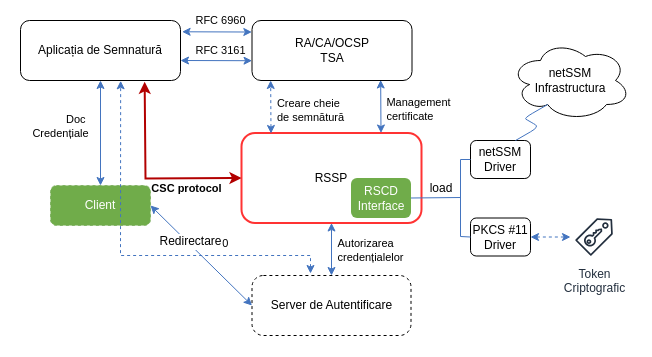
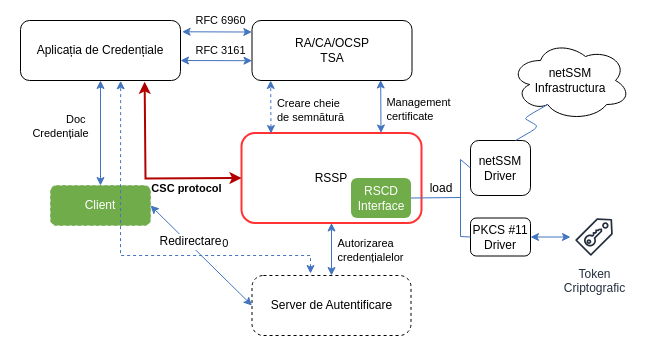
  <mxCell id="0" />
  <mxCell id="1" parent="0" />
  <mxCell id="2" value="RSSP" style="rounded=1;whiteSpace=wrap;html=1;strokeColor=#FF3333;fillColor=none;strokeWidth=2;" vertex="1" parent="1"><mxGeometry x="241" y="132.5" width="180" height="90" as="geometry" /></mxCell>
  <mxCell id="3" value="RSCD Interface" style="rounded=1;whiteSpace=wrap;html=1;fillColor=#70ac4a;strokeColor=none;fontColor=#ffffff;" vertex="1" parent="1"><mxGeometry x="350.5" y="177.5" width="60" height="40" as="geometry" /></mxCell>
- <mxCell id="4" value="&lt;span&gt;Aplicația de Semnatură&lt;/span&gt;&lt;br&gt;" style="rounded=1;whiteSpace=wrap;html=1;fillColor=none;" vertex="1" parent="1"><mxGeometry x="20" y="20" width="160" height="60" as="geometry" /></mxCell>
+ <mxCell id="4" value="&lt;span&gt;Aplicația de Credențiale&lt;/span&gt;&lt;br&gt;" style="rounded=1;whiteSpace=wrap;html=1;fillColor=none;" vertex="1" parent="1"><mxGeometry x="20" y="20" width="160" height="60" as="geometry" /></mxCell>
  <mxCell id="5" value="Server de Autentificare" style="rounded=1;whiteSpace=wrap;html=1;fillColor=none;dashed=1;arcSize=19;" vertex="1" parent="1"><mxGeometry x="251.5" y="275" width="159" height="60" as="geometry" /></mxCell>
  <mxCell id="6" value="CSC protocol" style="endArrow=classic;startArrow=classic;html=1;entryX=0;entryY=0.5;entryDx=0;entryDy=0;exitX=0.776;exitY=1.021;exitDx=0;exitDy=0;fillColor=#e51400;strokeColor=#B20000;fontStyle=1;rounded=0;exitPerimeter=0;strokeWidth=2;" edge="1" parent="1" source="4" target="2"><mxGeometry x="0.427" y="-10" width="50" height="50" relative="1" as="geometry"><mxPoint x="144.667" y="115.833" as="sourcePoint" /><mxPoint x="320" y="475" as="targetPoint" /><Array as="points"><mxPoint x="145" y="178" /></Array><mxPoint as="offset" /></mxGeometry></mxCell>
  <mxCell id="7" value="&lt;font color=&quot;#ffffff&quot;&gt;Client&lt;/font&gt;&lt;br&gt;" style="rounded=1;whiteSpace=wrap;html=1;dashed=1;fillColor=#70AC4A;gradientColor=none;strokeColor=#82b366;" vertex="1" parent="1"><mxGeometry x="50" y="185" width="100" height="40" as="geometry" /></mxCell>
  <mxCell id="8" value="&lt;div style=&quot;text-align: right&quot;&gt;Doc&amp;nbsp;&lt;/div&gt;&lt;div style=&quot;text-align: right&quot;&gt;Credențiale&lt;/div&gt;" style="endArrow=classic;startArrow=classic;html=1;entryX=0.5;entryY=1;entryDx=0;entryDy=0;exitX=0.5;exitY=0;exitDx=0;exitDy=0;strokeColor=#4374BF;" edge="1" parent="1" source="7" target="4"><mxGeometry x="0.124" y="40" width="50" height="50" relative="1" as="geometry"><mxPoint x="40" y="405" as="sourcePoint" /><mxPoint x="99.667" y="115" as="targetPoint" /><mxPoint as="offset" /></mxGeometry></mxCell>
  <mxCell id="9" value="OAuth 2.0" style="endArrow=classic;startArrow=classic;html=1;entryX=0;entryY=0.5;entryDx=0;entryDy=0;exitX=1;exitY=0.5;exitDx=0;exitDy=0;strokeColor=#4374BF;" edge="1" parent="1" source="7" target="5"><mxGeometry x="-0.084" y="10" width="50" height="50" relative="1" as="geometry"><mxPoint x="160" y="305" as="sourcePoint" /><mxPoint x="291" y="305" as="targetPoint" /><Array as="points" /><mxPoint as="offset" /></mxGeometry></mxCell>
  <mxCell id="10" value="" style="endArrow=classic;startArrow=classic;html=1;entryX=0.626;entryY=1.005;entryDx=0;entryDy=0;entryPerimeter=0;rounded=0;dashed=1;strokeColor=#4374BF;" edge="1" parent="1" target="4"><mxGeometry width="50" height="50" relative="1" as="geometry"><mxPoint x="310" y="273" as="sourcePoint" /><mxPoint x="119.667" y="116.667" as="targetPoint" /><Array as="points"><mxPoint x="310" y="255" /><mxPoint x="120" y="255" /></Array></mxGeometry></mxCell>
  <mxCell id="11" value="Redirectare" style="text;html=1;resizable=0;points=[];align=center;verticalAlign=middle;labelBackgroundColor=#ffffff;" vertex="1" connectable="0" parent="10"><mxGeometry x="-0.197" y="1" relative="1" as="geometry"><mxPoint x="15.5" y="-16" as="offset" /></mxGeometry></mxCell>
  <mxCell id="12" value="RA/CA/OCSP&lt;br&gt;TSA" style="rounded=1;whiteSpace=wrap;html=1;fillColor=none;gradientColor=none;" vertex="1" parent="1"><mxGeometry x="251.5" y="20" width="160" height="60" as="geometry" /></mxCell>
  <mxCell id="13" value="RFC 6960" style="endArrow=classic;startArrow=classic;html=1;strokeColor=#4374BF;entryX=-0.001;entryY=0.192;entryDx=0;entryDy=0;exitX=1.01;exitY=0.188;exitDx=0;exitDy=0;exitPerimeter=0;entryPerimeter=0;" edge="1" parent="1" source="4" target="12"><mxGeometry x="0.094" y="11" width="50" height="50" relative="1" as="geometry"><mxPoint x="137.5" y="35" as="sourcePoint" /><mxPoint x="17.5" y="360" as="targetPoint" /><mxPoint as="offset" /></mxGeometry></mxCell>
  <mxCell id="14" value="RFC 3161" style="endArrow=classic;startArrow=classic;html=1;strokeColor=#4374BF;entryX=0;entryY=0.25;entryDx=0;entryDy=0;" edge="1" parent="1"><mxGeometry x="0.117" y="10" width="50" height="50" relative="1" as="geometry"><mxPoint x="180" y="60" as="sourcePoint" /><mxPoint x="251.534" y="60.207" as="targetPoint" /><mxPoint as="offset" /></mxGeometry></mxCell>
  <mxCell id="15" value="PKCS #11&lt;br&gt;Driver&lt;br&gt;" style="rounded=1;whiteSpace=wrap;html=1;fillColor=none;gradientColor=none;" vertex="1" parent="1"><mxGeometry x="470" y="217.5" width="60" height="38" as="geometry" /></mxCell>
- <mxCell id="16" value="netSSM&lt;br&gt;Driver&lt;br&gt;" style="rounded=1;whiteSpace=wrap;html=1;fillColor=none;gradientColor=none;" vertex="1" parent="1"><mxGeometry x="470" y="140" width="60" height="38" as="geometry" /></mxCell>
+ <mxCell id="16" value="netSSM&lt;br&gt;Driver&lt;br&gt;" style="rounded=1;whiteSpace=wrap;html=1;fillColor=none;gradientColor=none;" vertex="1" parent="1"><mxGeometry x="470" y="140" width="60" height="55" as="geometry" /></mxCell>
  <mxCell id="17" value="" style="endArrow=none;html=1;strokeColor=#4374BF;strokeWidth=1;entryX=0;entryY=0.5;entryDx=0;entryDy=0;exitX=1;exitY=0.5;exitDx=0;exitDy=0;rounded=0;" edge="1" parent="1" source="3" target="15"><mxGeometry x="-0.407" y="7" width="50" height="50" relative="1" as="geometry"><mxPoint x="440" y="237" as="sourcePoint" /><mxPoint x="210" y="360" as="targetPoint" /><Array as="points"><mxPoint x="460" y="197" /><mxPoint x="460" y="236" /></Array><mxPoint as="offset" /></mxGeometry></mxCell>
  <mxCell id="18" value="" style="endArrow=none;html=1;strokeColor=#4374BF;strokeWidth=1;exitX=0;exitY=0.5;exitDx=0;exitDy=0;rounded=0;" edge="1" parent="1" source="16"><mxGeometry width="50" height="50" relative="1" as="geometry"><mxPoint x="450" y="159.04" as="sourcePoint" /><mxPoint x="460" y="200" as="targetPoint" /><Array as="points"><mxPoint x="460" y="159" /></Array></mxGeometry></mxCell>
  <mxCell id="19" value="load" style="text;html=1;strokeColor=none;fillColor=none;align=center;verticalAlign=middle;whiteSpace=wrap;rounded=0;" vertex="1" parent="1"><mxGeometry x="421" y="178" width="40" height="20" as="geometry" /></mxCell>
  <mxCell id="20" value="netSSM&lt;br&gt;Infrastructura&lt;br&gt;" style="ellipse;shape=cloud;whiteSpace=wrap;html=1;strokeColor=#000000;strokeWidth=1;fillColor=none;gradientColor=none;" vertex="1" parent="1"><mxGeometry x="510" y="40" width="120" height="80" as="geometry" /></mxCell>
  <mxCell id="21" value="" style="edgeStyle=isometricEdgeStyle;endArrow=none;html=1;strokeColor=#4374BF;strokeWidth=1;entryX=0.31;entryY=0.8;entryDx=0;entryDy=0;entryPerimeter=0;exitX=0.75;exitY=0;exitDx=0;exitDy=0;" edge="1" parent="1" source="16" target="20"><mxGeometry width="50" height="100" relative="1" as="geometry"><mxPoint x="550" y="270" as="sourcePoint" /><mxPoint x="600" y="170" as="targetPoint" /></mxGeometry></mxCell>
  <mxCell id="22" value="Token &lt;br&gt;Criptografic&lt;br&gt;" style="outlineConnect=0;fontColor=#232F3E;gradientColor=none;strokeColor=#232F3E;fillColor=#ffffff;dashed=0;verticalLabelPosition=bottom;verticalAlign=top;align=center;html=1;fontSize=12;fontStyle=0;aspect=fixed;shape=mxgraph.aws4.resourceIcon;resIcon=mxgraph.aws4.saml_token;" vertex="1" parent="1"><mxGeometry x="570" y="213" width="47" height="47" as="geometry" /></mxCell>
- <mxCell id="23" value="" style="endArrow=classic;startArrow=classic;html=1;strokeColor=#4374BF;strokeWidth=1;exitX=1;exitY=0.5;exitDx=0;exitDy=0;dashed=1;" edge="1" parent="1" source="15" target="22"><mxGeometry width="50" height="50" relative="1" as="geometry"><mxPoint x="480" y="350" as="sourcePoint" /><mxPoint x="530" y="300" as="targetPoint" /></mxGeometry></mxCell>
+ <mxCell id="23" value="" style="endArrow=classic;startArrow=classic;html=1;strokeColor=#4374BF;strokeWidth=1;exitX=1;exitY=0.5;exitDx=0;exitDy=0;" edge="1" parent="1" source="15" target="22"><mxGeometry width="50" height="50" relative="1" as="geometry"><mxPoint x="480" y="350" as="sourcePoint" /><mxPoint x="530" y="300" as="targetPoint" /></mxGeometry></mxCell>
  <mxCell id="24" value="&lt;div style=&quot;text-align: left&quot;&gt;Autorizarea&lt;/div&gt;&lt;div style=&quot;text-align: left&quot;&gt;credențialelor&lt;/div&gt;" style="endArrow=classic;startArrow=classic;html=1;strokeColor=#4374BF;strokeWidth=1;entryX=0.5;entryY=1;entryDx=0;entryDy=0;exitX=0.5;exitY=0;exitDx=0;exitDy=0;" edge="1" parent="1" source="5" target="2"><mxGeometry x="-0.045" y="-39" width="50" height="50" relative="1" as="geometry"><mxPoint x="331" y="270" as="sourcePoint" /><mxPoint x="380" y="240" as="targetPoint" /><mxPoint as="offset" /></mxGeometry></mxCell>
  <mxCell id="25" value="&lt;div style=&quot;text-align: left&quot;&gt;Creare cheie&lt;/div&gt;&lt;div style=&quot;text-align: left&quot;&gt;de semnătură&lt;/div&gt;" style="endArrow=classic;startArrow=classic;html=1;strokeColor=#4374BF;entryX=0.75;entryY=1;entryDx=0;entryDy=0;dashed=1;" edge="1" parent="1"><mxGeometry x="-0.141" y="-40" width="50" height="50" relative="1" as="geometry"><mxPoint x="270.5" y="133" as="sourcePoint" /><mxPoint x="270.167" y="80" as="targetPoint" /><Array as="points" /><mxPoint as="offset" /></mxGeometry></mxCell>
  <mxCell id="26" value="Management &lt;br&gt;&lt;div style=&quot;text-align: left&quot;&gt;certificate&lt;/div&gt;" style="endArrow=classic;startArrow=classic;html=1;strokeColor=#4374BF;entryX=0.75;entryY=1;entryDx=0;entryDy=0;" edge="1" parent="1"><mxGeometry x="-0.141" y="-38" width="50" height="50" relative="1" as="geometry"><mxPoint x="380.5" y="132.5" as="sourcePoint" /><mxPoint x="380.167" y="79.5" as="targetPoint" /><Array as="points" /><mxPoint as="offset" /></mxGeometry></mxCell>
